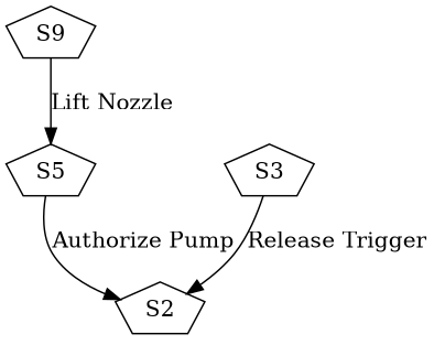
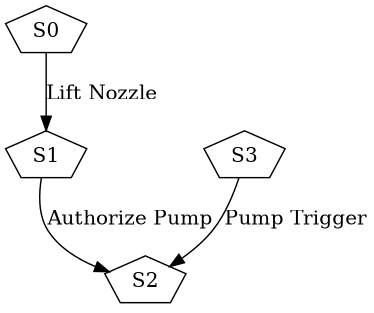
  digraph {
    rankdir=UD
    node [shape=pentagon]
-   S0 [label=S9]
-   S1 [label=S5]
+   S0
+   S1
    S2
    S3
    S0 -> S1 [label="Lift Nozzle"]
    S1 -> S2 [label="Authorize Pump"]
-   S3 -> S2 [label="Release Trigger"]
+   S3 -> S2 [label="Pump Trigger"]
  }
